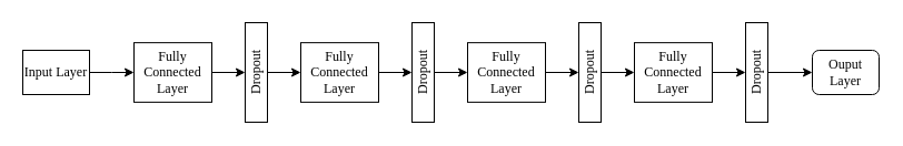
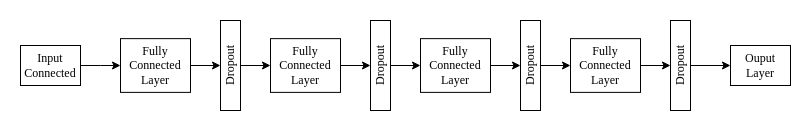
  <mxCell id="0" />
  <mxCell id="1" parent="0" />
  <mxCell id="2" value="" style="edgeStyle=orthogonalEdgeStyle;rounded=0;orthogonalLoop=1;jettySize=auto;html=1;fontFamily=Times New Roman;" edge="1" parent="1" source="3"><mxGeometry relative="1" as="geometry"><mxPoint x="120" y="65" as="targetPoint" /></mxGeometry></mxCell>
- <mxCell id="3" value="Input Layer" style="rounded=0;whiteSpace=wrap;html=1;fontFamily=Times New Roman;" vertex="1" parent="1"><mxGeometry x="20" y="45" width="60" height="40" as="geometry" /></mxCell>
+ <mxCell id="3" value="Input Connected" style="rounded=0;whiteSpace=wrap;html=1;fontFamily=Times New Roman;" vertex="1" parent="1"><mxGeometry x="20" y="45" width="60" height="40" as="geometry" /></mxCell>
  <mxCell id="4" style="edgeStyle=orthogonalEdgeStyle;rounded=0;orthogonalLoop=1;jettySize=auto;html=1;exitX=1;exitY=0.5;exitDx=0;exitDy=0;entryX=0;entryY=0.5;entryDx=0;entryDy=0;fontFamily=Times New Roman;" edge="1" parent="1" target="6"><mxGeometry relative="1" as="geometry"><mxPoint x="190" y="65" as="sourcePoint" /></mxGeometry></mxCell>
  <mxCell id="5" style="edgeStyle=orthogonalEdgeStyle;rounded=0;orthogonalLoop=1;jettySize=auto;html=1;exitX=1;exitY=0.5;exitDx=0;exitDy=0;entryX=0;entryY=0.5;entryDx=0;entryDy=0;fontFamily=Times New Roman;" edge="1" parent="1" source="6" target="9"><mxGeometry relative="1" as="geometry" /></mxCell>
  <mxCell id="6" value="" style="rounded=0;whiteSpace=wrap;html=1;fontFamily=Times New Roman;" vertex="1" parent="1"><mxGeometry x="220" y="20" width="20" height="90" as="geometry" /></mxCell>
  <mxCell id="7" value="Dropout" style="text;html=1;strokeColor=none;fillColor=none;align=center;verticalAlign=middle;whiteSpace=wrap;rounded=0;rotation=270;fontFamily=Times New Roman;" vertex="1" parent="1"><mxGeometry x="200" y="50" width="60" height="30" as="geometry" /></mxCell>
  <mxCell id="8" style="edgeStyle=orthogonalEdgeStyle;rounded=0;orthogonalLoop=1;jettySize=auto;html=1;exitX=1;exitY=0.5;exitDx=0;exitDy=0;entryX=0;entryY=0.5;entryDx=0;entryDy=0;fontFamily=Times New Roman;" edge="1" parent="1" source="9" target="15"><mxGeometry relative="1" as="geometry" /></mxCell>
  <mxCell id="9" value="Fully Connected Layer" style="rounded=0;whiteSpace=wrap;html=1;fontFamily=Times New Roman;" vertex="1" parent="1"><mxGeometry x="270" y="38.13" width="70" height="53.75" as="geometry" /></mxCell>
  <mxCell id="10" value="" style="edgeStyle=orthogonalEdgeStyle;rounded=0;orthogonalLoop=1;jettySize=auto;html=1;fontFamily=Times New Roman;" edge="1" parent="1" source="11" target="17"><mxGeometry relative="1" as="geometry" /></mxCell>
  <mxCell id="11" value="Fully Connected Layer" style="rounded=0;whiteSpace=wrap;html=1;fontFamily=Times New Roman;" vertex="1" parent="1"><mxGeometry x="420" y="38.13" width="70" height="53.75" as="geometry" /></mxCell>
  <mxCell id="12" value="" style="edgeStyle=orthogonalEdgeStyle;rounded=0;orthogonalLoop=1;jettySize=auto;html=1;fontFamily=Times New Roman;" edge="1" parent="1" source="13" target="19"><mxGeometry relative="1" as="geometry" /></mxCell>
  <mxCell id="13" value="Fully Connected Layer" style="rounded=0;whiteSpace=wrap;html=1;fontFamily=Times New Roman;" vertex="1" parent="1"><mxGeometry x="570" y="38.13" width="70" height="53.75" as="geometry" /></mxCell>
  <mxCell id="14" style="edgeStyle=orthogonalEdgeStyle;rounded=0;orthogonalLoop=1;jettySize=auto;html=1;exitX=1;exitY=0.5;exitDx=0;exitDy=0;entryX=0;entryY=0.5;entryDx=0;entryDy=0;fontFamily=Times New Roman;" edge="1" parent="1" source="15" target="11"><mxGeometry relative="1" as="geometry" /></mxCell>
  <mxCell id="15" value="" style="rounded=0;whiteSpace=wrap;html=1;fontFamily=Times New Roman;" vertex="1" parent="1"><mxGeometry x="370" y="20" width="20" height="90" as="geometry" /></mxCell>
  <mxCell id="16" value="" style="edgeStyle=orthogonalEdgeStyle;rounded=0;orthogonalLoop=1;jettySize=auto;html=1;fontFamily=Times New Roman;" edge="1" parent="1" source="17" target="13"><mxGeometry relative="1" as="geometry" /></mxCell>
  <mxCell id="17" value="" style="rounded=0;whiteSpace=wrap;html=1;fontFamily=Times New Roman;" vertex="1" parent="1"><mxGeometry x="520" y="20" width="20" height="90" as="geometry" /></mxCell>
  <mxCell id="18" value="" style="edgeStyle=orthogonalEdgeStyle;rounded=0;orthogonalLoop=1;jettySize=auto;html=1;fontFamily=Times New Roman;" edge="1" parent="1" source="19" target="23"><mxGeometry relative="1" as="geometry" /></mxCell>
  <mxCell id="19" value="" style="rounded=0;whiteSpace=wrap;html=1;fontFamily=Times New Roman;" vertex="1" parent="1"><mxGeometry x="670" y="20" width="20" height="90" as="geometry" /></mxCell>
  <mxCell id="20" value="Dropout" style="text;html=1;strokeColor=none;fillColor=none;align=center;verticalAlign=middle;whiteSpace=wrap;rounded=0;rotation=270;fontFamily=Times New Roman;" vertex="1" parent="1"><mxGeometry x="350" y="50" width="60" height="30" as="geometry" /></mxCell>
  <mxCell id="21" value="Dropout" style="text;html=1;strokeColor=none;fillColor=none;align=center;verticalAlign=middle;whiteSpace=wrap;rounded=0;rotation=270;fontFamily=Times New Roman;" vertex="1" parent="1"><mxGeometry x="500" y="50" width="60" height="30" as="geometry" /></mxCell>
  <mxCell id="22" value="Dropout" style="text;html=1;strokeColor=none;fillColor=none;align=center;verticalAlign=middle;whiteSpace=wrap;rounded=0;rotation=270;fontFamily=Times New Roman;" vertex="1" parent="1"><mxGeometry x="650" y="50" width="60" height="30" as="geometry" /></mxCell>
- <mxCell id="23" value="Ouput Layer" style="whiteSpace=wrap;html=1;fontFamily=Times New Roman;rounded=1;" vertex="1" parent="1"><mxGeometry x="730" y="45" width="60" height="40" as="geometry" /></mxCell>
+ <mxCell id="23" value="Ouput Layer" style="rounded=0;whiteSpace=wrap;html=1;fontFamily=Times New Roman;" vertex="1" parent="1"><mxGeometry x="730" y="45" width="60" height="40" as="geometry" /></mxCell>
  <mxCell id="24" value="Fully Connected Layer" style="rounded=0;whiteSpace=wrap;html=1;fontFamily=Times New Roman;" vertex="1" parent="1"><mxGeometry x="120" y="38.13" width="70" height="53.75" as="geometry" /></mxCell>
